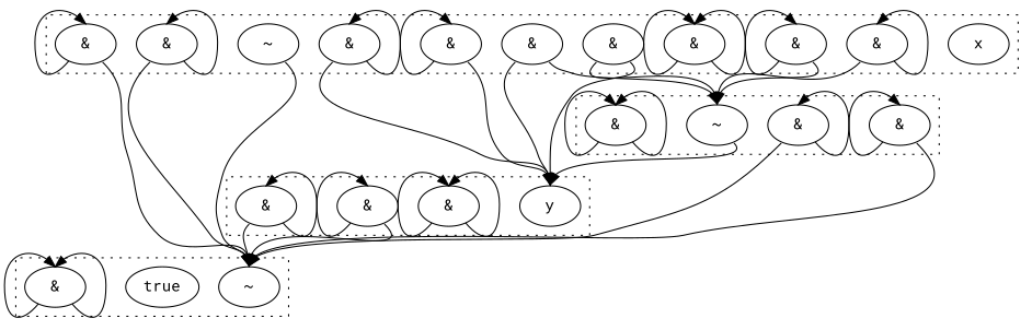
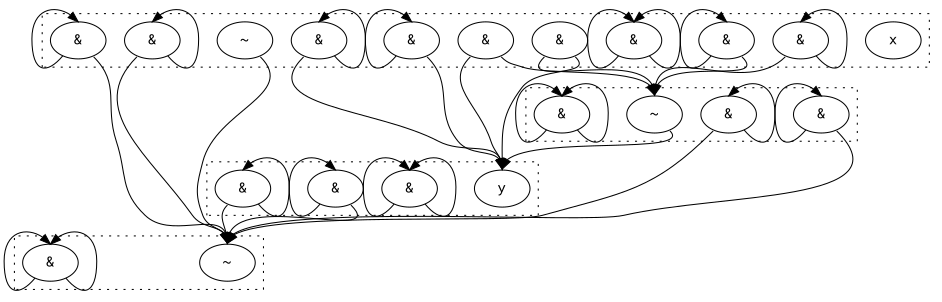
  digraph {
    clusterrank=local
    compound=true
    fontname="Roboto Mono"
    node [fontname="Roboto Mono"]
    edge [fontname="Roboto Mono" headport=n tailport=se]
    n1 [label=x]
    n2 [label="&"]
    n3 [label="&"]
    n4 [label="&"]
    n5 [label="&"]
    n6 [label="&"]
    n7 [label="~"]
    n8 [label="&"]
    n9 [label="&"]
    n10 [label="&"]
    n11 [label="&"]
    n12 [label="~"]
-   n13 [label=true]
    n14 [label="&"]
    n15 [label=y]
    n16 [label="&"]
    n17 [label="&"]
    n18 [label="&"]
    n19 [label="~"]
    n20 [label="&"]
    n21 [label="&"]
    n22 [label="&"]
    subgraph cluster_1 {
      style=dotted
      n1
      n2
      n3
      n4
      n5
      n6
      n7
      n8
      n9
      n10
      n11
    }
    subgraph cluster_2 {
      style=dotted
      n12
-     n13
      n14
    }
    subgraph cluster_3 {
      style=dotted
      n15
      n16
      n17
      n18
    }
    subgraph cluster_4 {
      style=dotted
      n19
      n20
      n21
      n22
    }
    n2 -> n2
    n2 -> n15 [tailport=sw]
    n3 -> n3 [tailport=sw]
    n3 -> n15
    n4 -> n4 [tailport=sw]
    n4 -> n4
    n5 -> n5 [tailport=sw]
    n5 -> n12
    n6 -> n6
    n6 -> n12 [tailport=sw]
    n7 -> n12
    n8 -> n15 [tailport=sw]
    n8 -> n19
    n9 -> n9 [tailport=sw]
    n9 -> n19
    n10 -> n15
    n10 -> n19 [tailport=sw]
    n11 -> n11
    n11 -> n19 [tailport=sw]
    n14 -> n14 [tailport=sw]
    n14 -> n14
    n16 -> n16 [tailport=sw]
    n16 -> n16
    n17 -> n12
    n17 -> n17 [tailport=sw]
    n18 -> n12 [tailport=sw]
    n18 -> n18
    n19 -> n15
    n20 -> n12 [tailport=sw]
    n20 -> n20
    n21 -> n12
    n21 -> n21 [tailport=sw]
    n22 -> n22 [tailport=sw]
    n22 -> n22
  }
